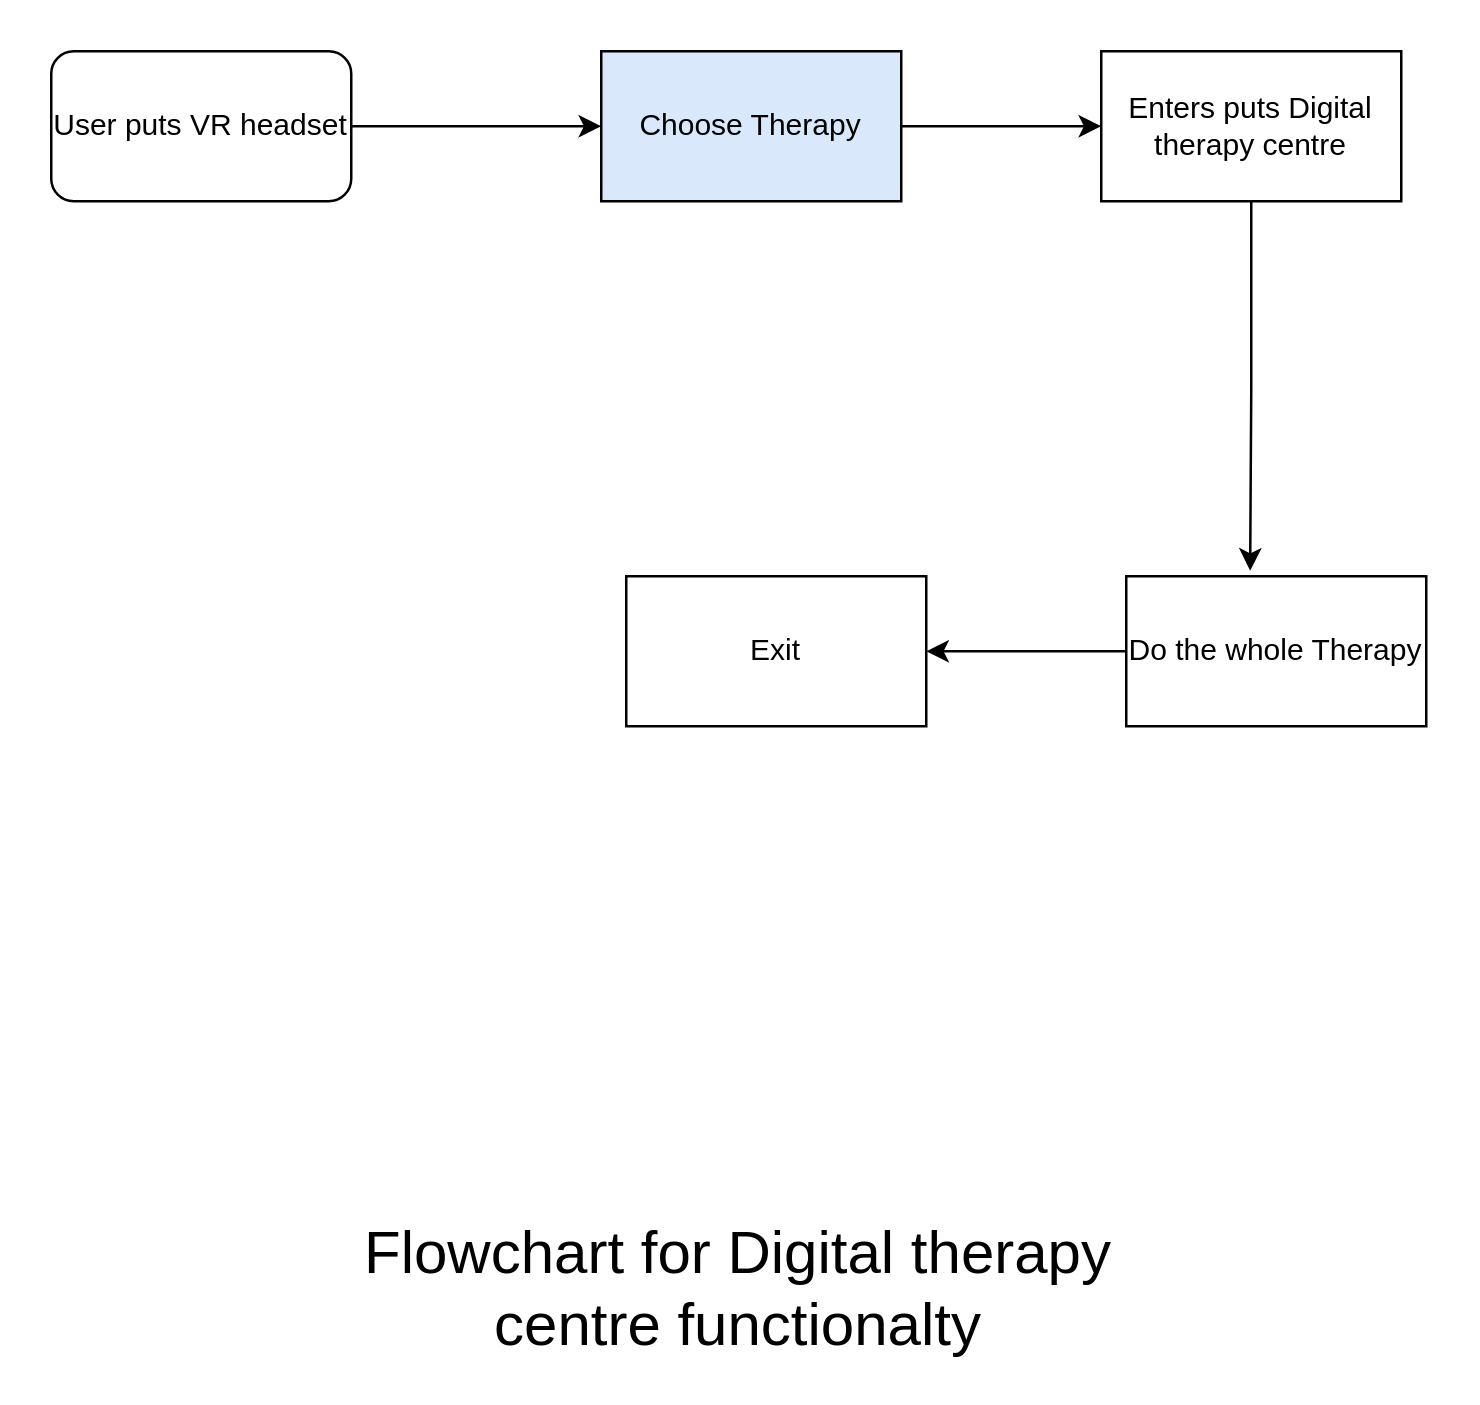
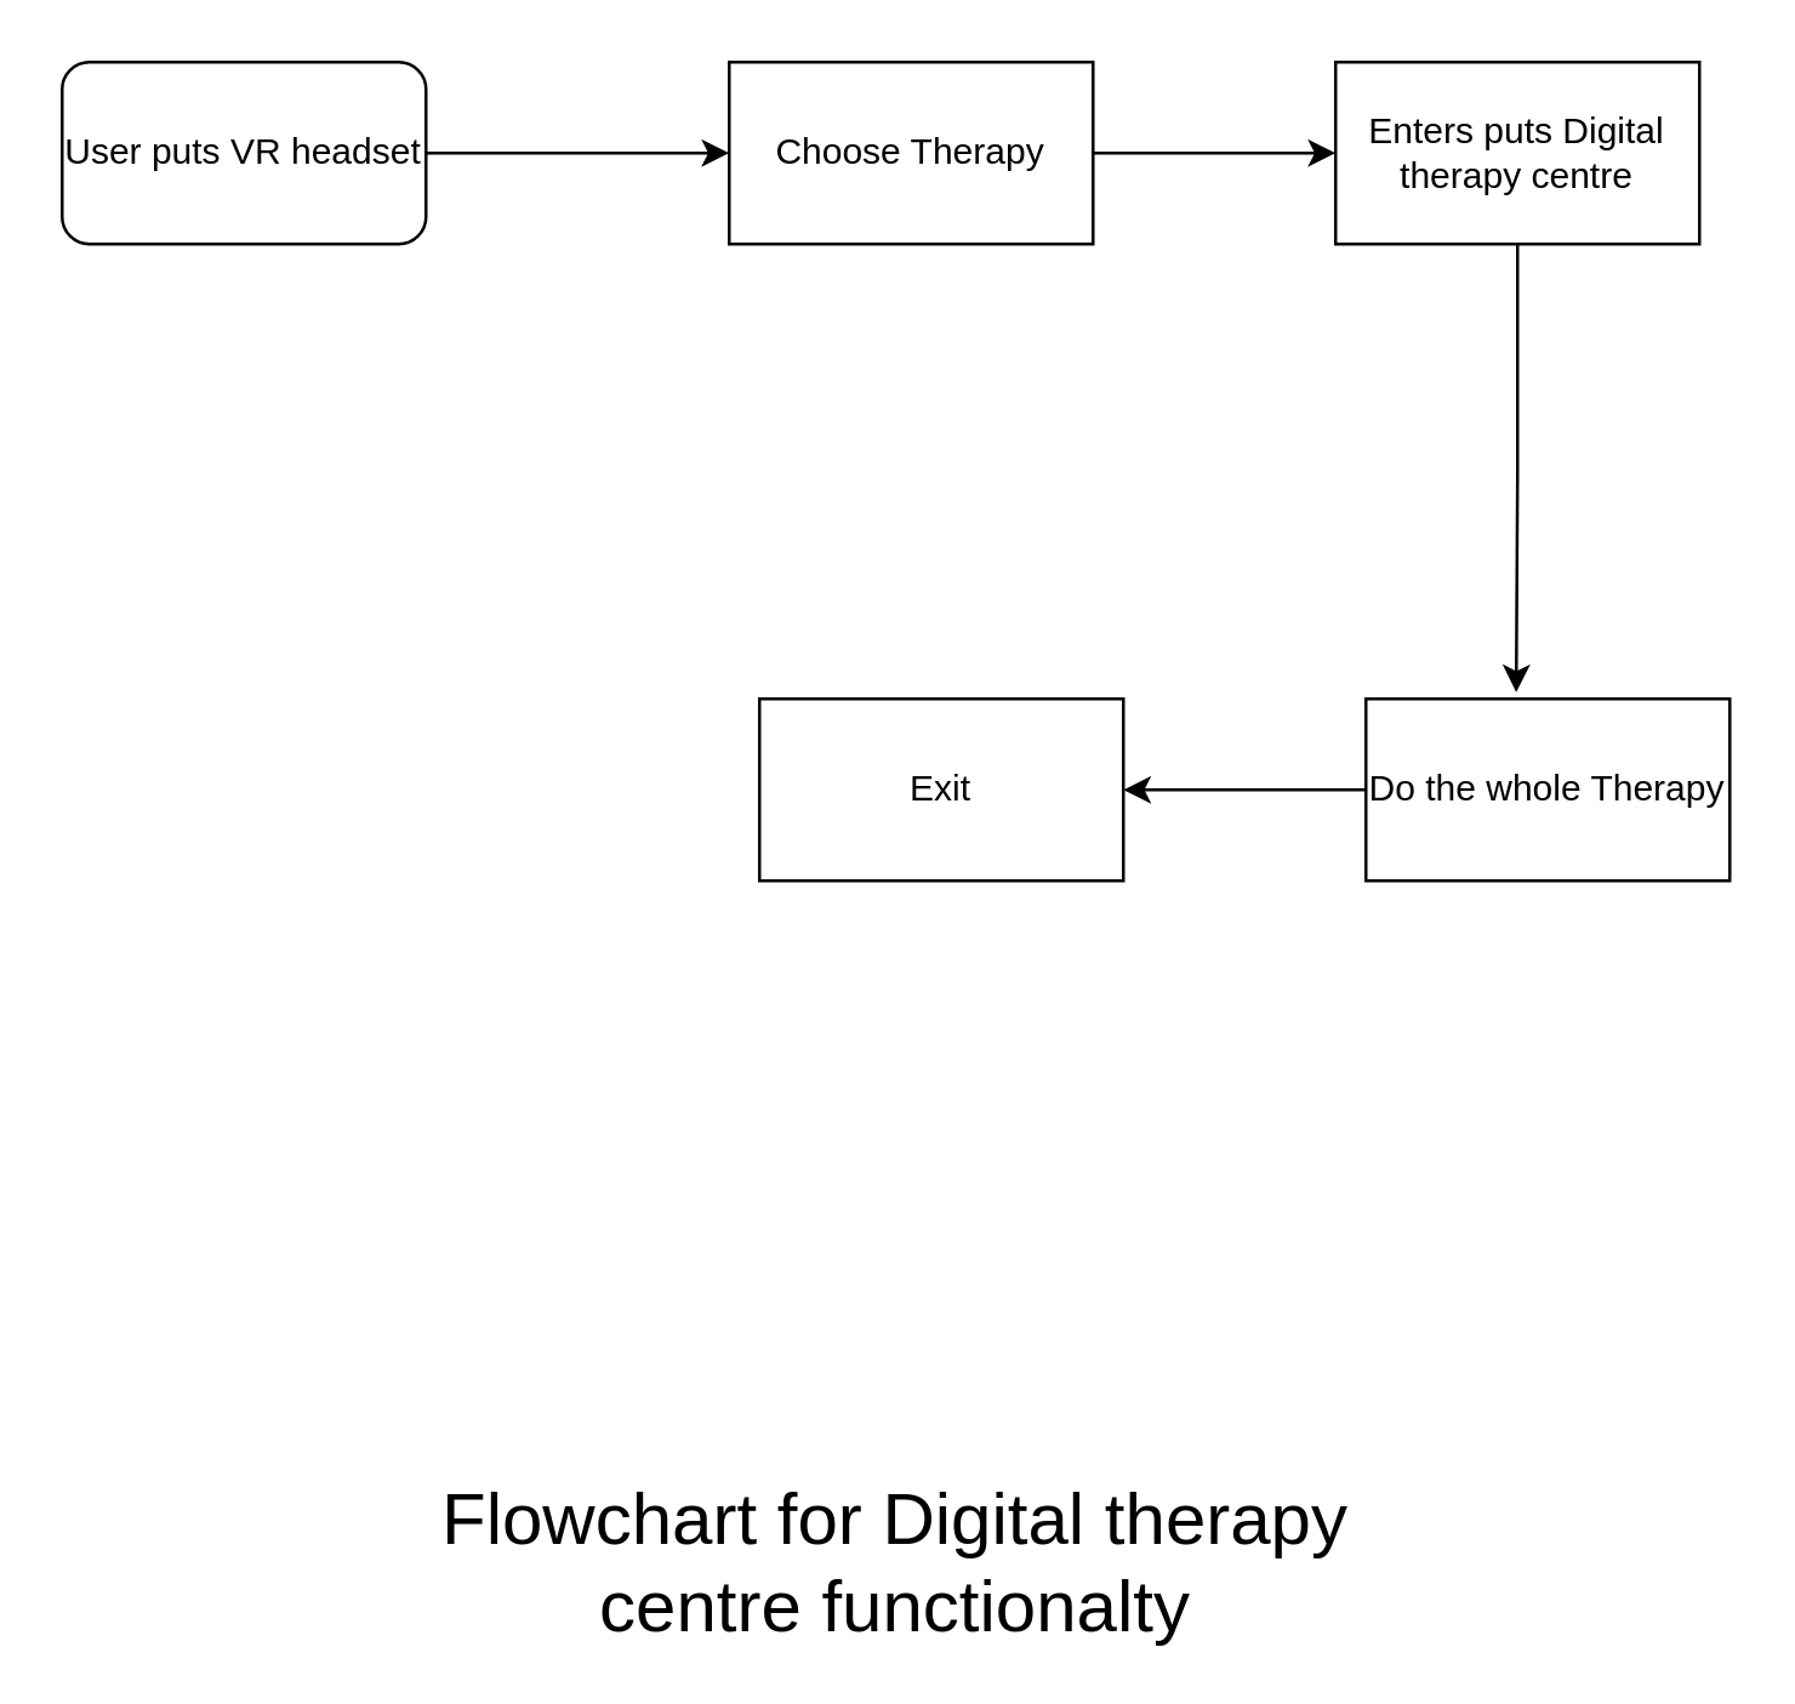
  <mxCell id="0" />
  <mxCell id="1" parent="0" />
  <mxCell id="2" style="edgeStyle=orthogonalEdgeStyle;rounded=0;orthogonalLoop=1;jettySize=auto;html=1;entryX=0;entryY=0.5;entryDx=0;entryDy=0;" edge="1" parent="1" source="3" target="5"><mxGeometry relative="1" as="geometry" /></mxCell>
  <mxCell id="3" value="User puts VR headset" style="whiteSpace=wrap;html=1;rounded=1;" vertex="1" parent="1"><mxGeometry x="20" y="20" width="120" height="60" as="geometry" /></mxCell>
  <mxCell id="4" style="edgeStyle=orthogonalEdgeStyle;rounded=0;orthogonalLoop=1;jettySize=auto;html=1;entryX=0;entryY=0.5;entryDx=0;entryDy=0;" edge="1" parent="1" source="5" target="7"><mxGeometry relative="1" as="geometry" /></mxCell>
- <mxCell id="5" value="Choose Therapy" style="rounded=0;whiteSpace=wrap;html=1;fillColor=#dae8fc;" vertex="1" parent="1"><mxGeometry x="240" y="20" width="120" height="60" as="geometry" /></mxCell>
+ <mxCell id="5" value="Choose Therapy" style="rounded=0;whiteSpace=wrap;html=1;" vertex="1" parent="1"><mxGeometry x="240" y="20" width="120" height="60" as="geometry" /></mxCell>
  <mxCell id="6" style="edgeStyle=orthogonalEdgeStyle;rounded=0;orthogonalLoop=1;jettySize=auto;html=1;entryX=0.413;entryY=-0.037;entryDx=0;entryDy=0;entryPerimeter=0;" edge="1" parent="1" source="7" target="9"><mxGeometry relative="1" as="geometry" /></mxCell>
  <mxCell id="7" value="Enters puts Digital therapy centre" style="rounded=0;whiteSpace=wrap;html=1;" vertex="1" parent="1"><mxGeometry x="440" y="20" width="120" height="60" as="geometry" /></mxCell>
  <mxCell id="8" style="edgeStyle=orthogonalEdgeStyle;rounded=0;orthogonalLoop=1;jettySize=auto;html=1;" edge="1" parent="1" source="9" target="10"><mxGeometry relative="1" as="geometry" /></mxCell>
  <mxCell id="9" value="Do the whole Therapy" style="rounded=0;whiteSpace=wrap;html=1;" vertex="1" parent="1"><mxGeometry x="450" y="230" width="120" height="60" as="geometry" /></mxCell>
  <mxCell id="10" value="Exit" style="rounded=0;whiteSpace=wrap;html=1;" vertex="1" parent="1"><mxGeometry x="250" y="230" width="120" height="60" as="geometry" /></mxCell>
  <mxCell id="11" value="&lt;font style=&quot;font-size: 24px;&quot;&gt;Flowchart for Digital therapy centre functionalty&lt;/font&gt;" style="text;html=1;strokeColor=none;fillColor=none;align=center;verticalAlign=middle;whiteSpace=wrap;rounded=0;" vertex="1" parent="1"><mxGeometry x="135" y="490" width="320" height="50" as="geometry" /></mxCell>
